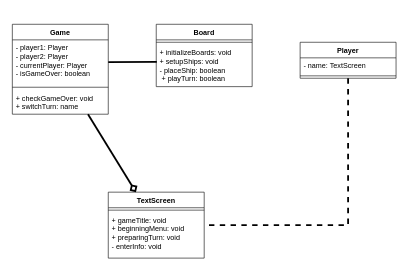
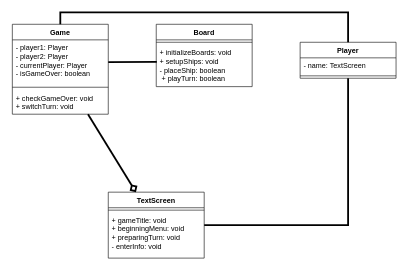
  <mxCell id="0" />
  <mxCell id="1" parent="0" />
  <mxCell id="2" value="Game" style="swimlane;fontStyle=1;align=center;verticalAlign=top;childLayout=stackLayout;horizontal=1;startSize=26;horizontalStack=0;resizeParent=1;resizeParentMax=0;resizeLast=0;collapsible=1;marginBottom=0;whiteSpace=wrap;html=1;" vertex="1" parent="1"><mxGeometry x="20" y="40" width="160" height="150" as="geometry" /></mxCell>
  <mxCell id="3" value="- player1: Player&lt;div&gt;- player2: Player&lt;/div&gt;&lt;div&gt;- currentPlayer: Player&lt;/div&gt;&lt;div&gt;- isGameOver: boolean&lt;/div&gt;" style="text;strokeColor=none;fillColor=none;align=left;verticalAlign=top;spacingLeft=4;spacingRight=4;overflow=hidden;rotatable=0;points=[[0,0.5],[1,0.5]];portConstraint=eastwest;whiteSpace=wrap;html=1;" vertex="1" parent="2"><mxGeometry y="26" width="160" height="74" as="geometry" /></mxCell>
  <mxCell id="4" value="" style="line;strokeWidth=1;fillColor=none;align=left;verticalAlign=middle;spacingTop=-1;spacingLeft=3;spacingRight=3;rotatable=0;labelPosition=right;points=[];portConstraint=eastwest;strokeColor=inherit;" vertex="1" parent="2"><mxGeometry y="100" width="160" height="10" as="geometry" /></mxCell>
- <mxCell id="5" value="+ checkGameOver: void&lt;div&gt;+ switchTurn: name&lt;/div&gt;&lt;div&gt;&lt;br&gt;&lt;/div&gt;" style="text;strokeColor=none;fillColor=none;align=left;verticalAlign=top;spacingLeft=4;spacingRight=4;overflow=hidden;rotatable=0;points=[[0,0.5],[1,0.5]];portConstraint=eastwest;whiteSpace=wrap;html=1;" vertex="1" parent="2"><mxGeometry y="110" width="160" height="40" as="geometry" /></mxCell>
+ <mxCell id="5" value="+ checkGameOver: void&lt;div&gt;+ switchTurn: void&lt;/div&gt;&lt;div&gt;&lt;br&gt;&lt;/div&gt;" style="text;strokeColor=none;fillColor=none;align=left;verticalAlign=top;spacingLeft=4;spacingRight=4;overflow=hidden;rotatable=0;points=[[0,0.5],[1,0.5]];portConstraint=eastwest;whiteSpace=wrap;html=1;" vertex="1" parent="2"><mxGeometry y="110" width="160" height="40" as="geometry" /></mxCell>
  <mxCell id="6" value="Player" style="swimlane;fontStyle=1;align=center;verticalAlign=top;childLayout=stackLayout;horizontal=1;startSize=26;horizontalStack=0;resizeParent=1;resizeParentMax=0;resizeLast=0;collapsible=1;marginBottom=0;whiteSpace=wrap;html=1;" vertex="1" parent="1"><mxGeometry x="500" y="70" width="160" height="60" as="geometry" /></mxCell>
  <mxCell id="7" value="- name: TextScreen" style="text;strokeColor=none;fillColor=none;align=left;verticalAlign=top;spacingLeft=4;spacingRight=4;overflow=hidden;rotatable=0;points=[[0,0.5],[1,0.5]];portConstraint=eastwest;whiteSpace=wrap;html=1;" vertex="1" parent="6"><mxGeometry y="26" width="160" height="26" as="geometry" /></mxCell>
  <mxCell id="8" value="" style="line;strokeWidth=1;fillColor=none;align=left;verticalAlign=middle;spacingTop=-1;spacingLeft=3;spacingRight=3;rotatable=0;labelPosition=right;points=[];portConstraint=eastwest;strokeColor=inherit;" vertex="1" parent="6"><mxGeometry y="52" width="160" height="8" as="geometry" /></mxCell>
  <mxCell id="9" value="Board" style="swimlane;fontStyle=1;align=center;verticalAlign=top;childLayout=stackLayout;horizontal=1;startSize=26;horizontalStack=0;resizeParent=1;resizeParentMax=0;resizeLast=0;collapsible=1;marginBottom=0;whiteSpace=wrap;html=1;" vertex="1" parent="1"><mxGeometry x="260" y="40" width="160" height="104" as="geometry" /></mxCell>
  <mxCell id="10" value="" style="line;strokeWidth=1;fillColor=none;align=left;verticalAlign=middle;spacingTop=-1;spacingLeft=3;spacingRight=3;rotatable=0;labelPosition=right;points=[];portConstraint=eastwest;strokeColor=inherit;" vertex="1" parent="9"><mxGeometry y="26" width="160" height="8" as="geometry" /></mxCell>
  <mxCell id="11" value="+&amp;nbsp;initializeBoards: void&lt;div&gt;+&amp;nbsp;setupShips: void&lt;/div&gt;&lt;div&gt;-&amp;nbsp;placeShip: boolean&lt;/div&gt;&lt;div&gt;&lt;span style=&quot;background-color: initial;&quot;&gt;&amp;nbsp;+ playTurn: boolean&lt;/span&gt;&lt;/div&gt;" style="text;strokeColor=none;fillColor=none;align=left;verticalAlign=top;spacingLeft=4;spacingRight=4;overflow=hidden;rotatable=0;points=[[0,0.5],[1,0.5]];portConstraint=eastwest;whiteSpace=wrap;html=1;" vertex="1" parent="9"><mxGeometry y="34" width="160" height="70" as="geometry" /></mxCell>
  <mxCell id="12" value="TextScreen" style="swimlane;fontStyle=1;align=center;verticalAlign=top;childLayout=stackLayout;horizontal=1;startSize=26;horizontalStack=0;resizeParent=1;resizeParentMax=0;resizeLast=0;collapsible=1;marginBottom=0;whiteSpace=wrap;html=1;" vertex="1" parent="1"><mxGeometry x="180" y="320" width="160" height="110" as="geometry" /></mxCell>
  <mxCell id="13" value="" style="line;strokeWidth=1;fillColor=none;align=left;verticalAlign=middle;spacingTop=-1;spacingLeft=3;spacingRight=3;rotatable=0;labelPosition=right;points=[];portConstraint=eastwest;strokeColor=inherit;" vertex="1" parent="12"><mxGeometry y="26" width="160" height="8" as="geometry" /></mxCell>
  <mxCell id="14" value="+ gameTitle: void&lt;div&gt;+&amp;nbsp;beginningMenu: void&lt;/div&gt;&lt;div&gt;+&amp;nbsp;preparingTurn: void&lt;/div&gt;&lt;div&gt;-&amp;nbsp;enterInfo: void&lt;/div&gt;" style="text;strokeColor=none;fillColor=none;align=left;verticalAlign=top;spacingLeft=4;spacingRight=4;overflow=hidden;rotatable=0;points=[[0,0.5],[1,0.5]];portConstraint=eastwest;whiteSpace=wrap;html=1;" vertex="1" parent="12"><mxGeometry y="34" width="160" height="76" as="geometry" /></mxCell>
- <mxCell id="15" value="" style="endArrow=none;startArrow=none;endFill=0;startFill=0;endSize=8;html=1;verticalAlign=bottom;labelBackgroundColor=none;strokeWidth=3;rounded=0;dashed=1;" edge="1" parent="1" source="6" target="12"><mxGeometry width="160" relative="1" as="geometry"><mxPoint x="560" y="170" as="sourcePoint" /><mxPoint x="720" y="170" as="targetPoint" /><Array as="points"><mxPoint x="580" y="375" /></Array></mxGeometry></mxCell>
+ <mxCell id="15" value="" style="endArrow=none;startArrow=none;endFill=0;startFill=0;endSize=8;html=1;verticalAlign=bottom;labelBackgroundColor=none;strokeWidth=3;rounded=0;" edge="1" parent="1" source="6" target="12"><mxGeometry width="160" relative="1" as="geometry"><mxPoint x="560" y="170" as="sourcePoint" /><mxPoint x="720" y="170" as="targetPoint" /><Array as="points"><mxPoint x="580" y="375" /></Array></mxGeometry></mxCell>
+ <mxCell id="16" value="" style="endArrow=none;startArrow=none;endFill=0;startFill=0;endSize=8;html=1;verticalAlign=bottom;labelBackgroundColor=none;strokeWidth=3;rounded=0;exitX=0.5;exitY=0;exitDx=0;exitDy=0;entryX=0.5;entryY=0;entryDx=0;entryDy=0;" edge="1" parent="1" source="2" target="6"><mxGeometry width="160" relative="1" as="geometry"><mxPoint x="260" y="150" as="sourcePoint" /><mxPoint x="420" y="150" as="targetPoint" /><Array as="points"><mxPoint x="100" y="20" /><mxPoint x="340" y="20" /><mxPoint x="580" y="20" /></Array></mxGeometry></mxCell>
  <mxCell id="17" value="" style="endArrow=none;startArrow=none;endFill=0;startFill=0;endSize=8;html=1;verticalAlign=bottom;labelBackgroundColor=none;strokeWidth=3;rounded=0;exitX=1;exitY=0.5;exitDx=0;exitDy=0;entryX=0.006;entryY=0.408;entryDx=0;entryDy=0;entryPerimeter=0;" edge="1" parent="1" source="3" target="11"><mxGeometry width="160" relative="1" as="geometry"><mxPoint x="260" y="240" as="sourcePoint" /><mxPoint x="420" y="240" as="targetPoint" /></mxGeometry></mxCell>
  <mxCell id="18" value="" style="endArrow=diamond;startArrow=none;endFill=0;startFill=0;endSize=8;html=1;verticalAlign=bottom;labelBackgroundColor=none;strokeWidth=3;rounded=0;" edge="1" parent="1" source="2" target="12"><mxGeometry width="160" relative="1" as="geometry"><mxPoint x="260" y="240" as="sourcePoint" /><mxPoint x="420" y="240" as="targetPoint" /></mxGeometry></mxCell>
